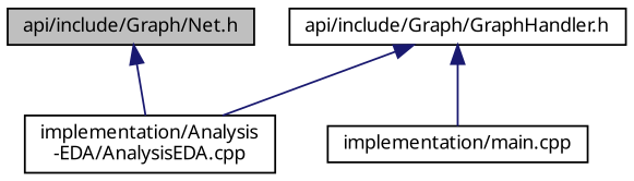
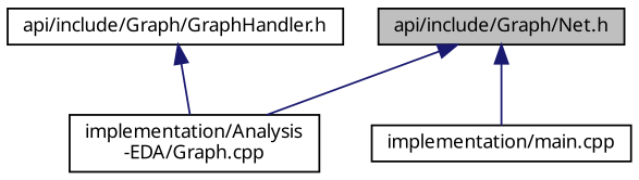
  digraph {
    node [color=black fillcolor=white fontname="FreeSans.ttf" fontsize=10 shape=record style=filled]
    edge [color=midnightblue dir=back fontname="FreeSans.ttf" fontsize=10 labelfontname="FreeSans.ttf" labelfontsize=10 style=solid]
    n1 [fillcolor=grey75 fontcolor=black height=0.2 label="api/include/Graph/Net.h" width=0.4]
-   n2 [height=0.2 label="implementation/Analysis\l-EDA/AnalysisEDA.cpp" width=0.4]
+   n2 [height=0.2 label="implementation/Analysis\l-EDA/Graph.cpp" width=0.4]
    n3 [height=0.2 label="api/include/Graph/GraphHandler.h" width=0.4]
    n4 [height=0.2 label="implementation/main.cpp" width=0.4]
    n1 -> n2
    n3 -> n2
-   n3 -> n4
+   n1 -> n4
  }
